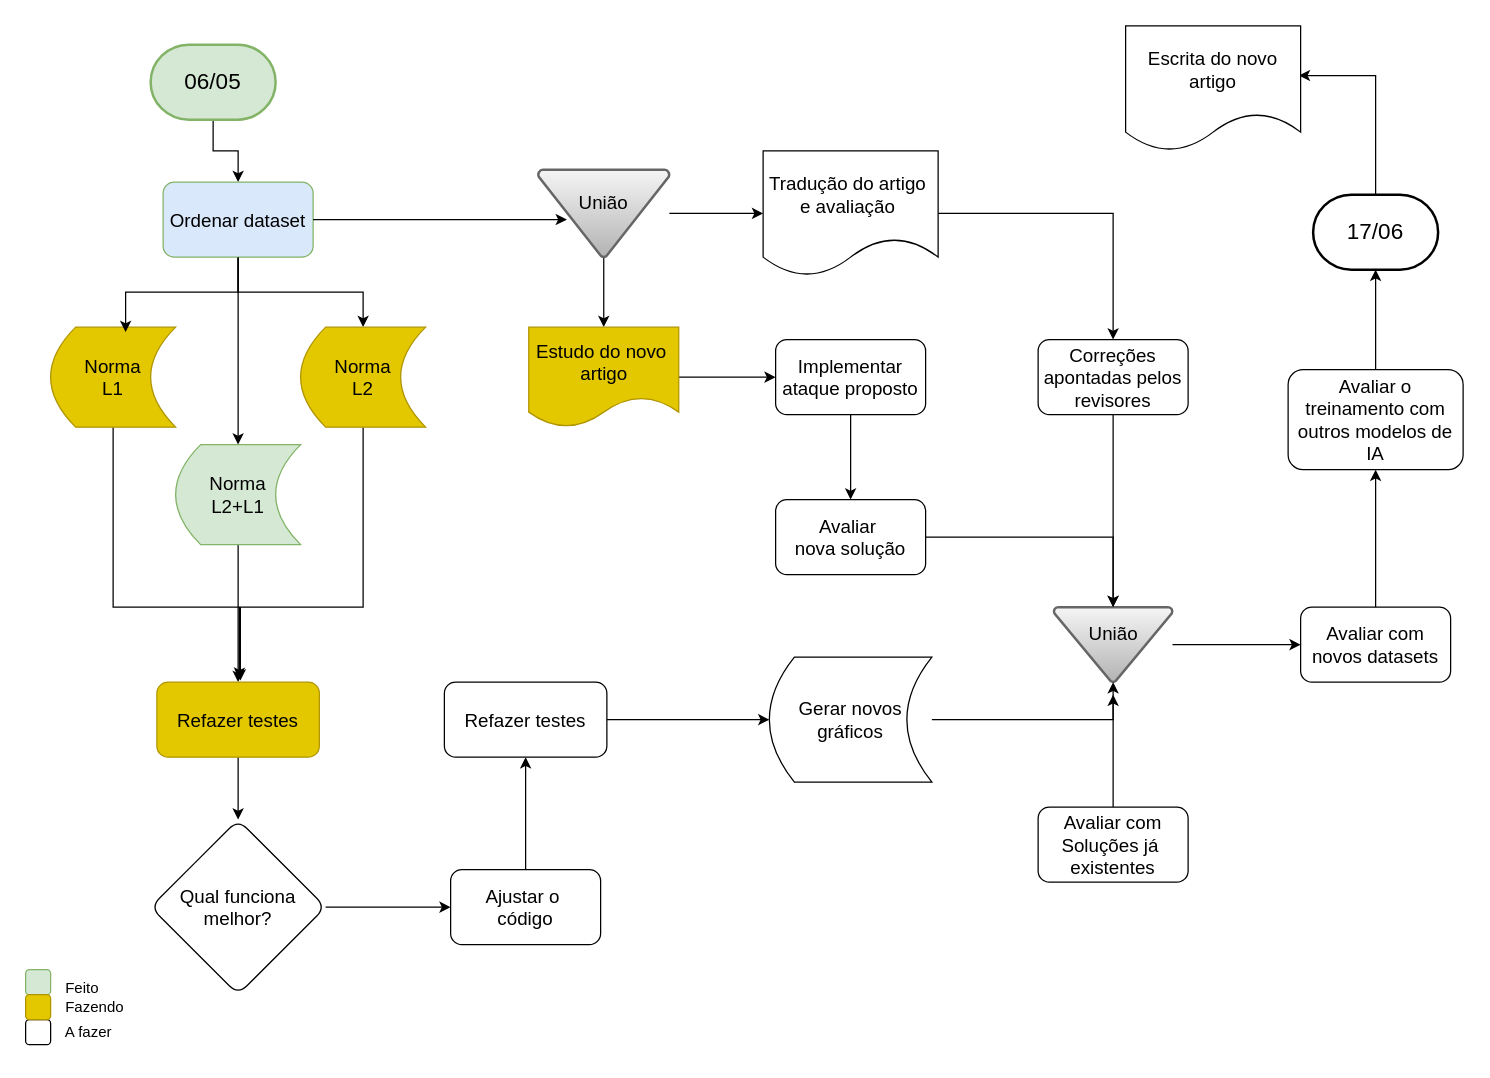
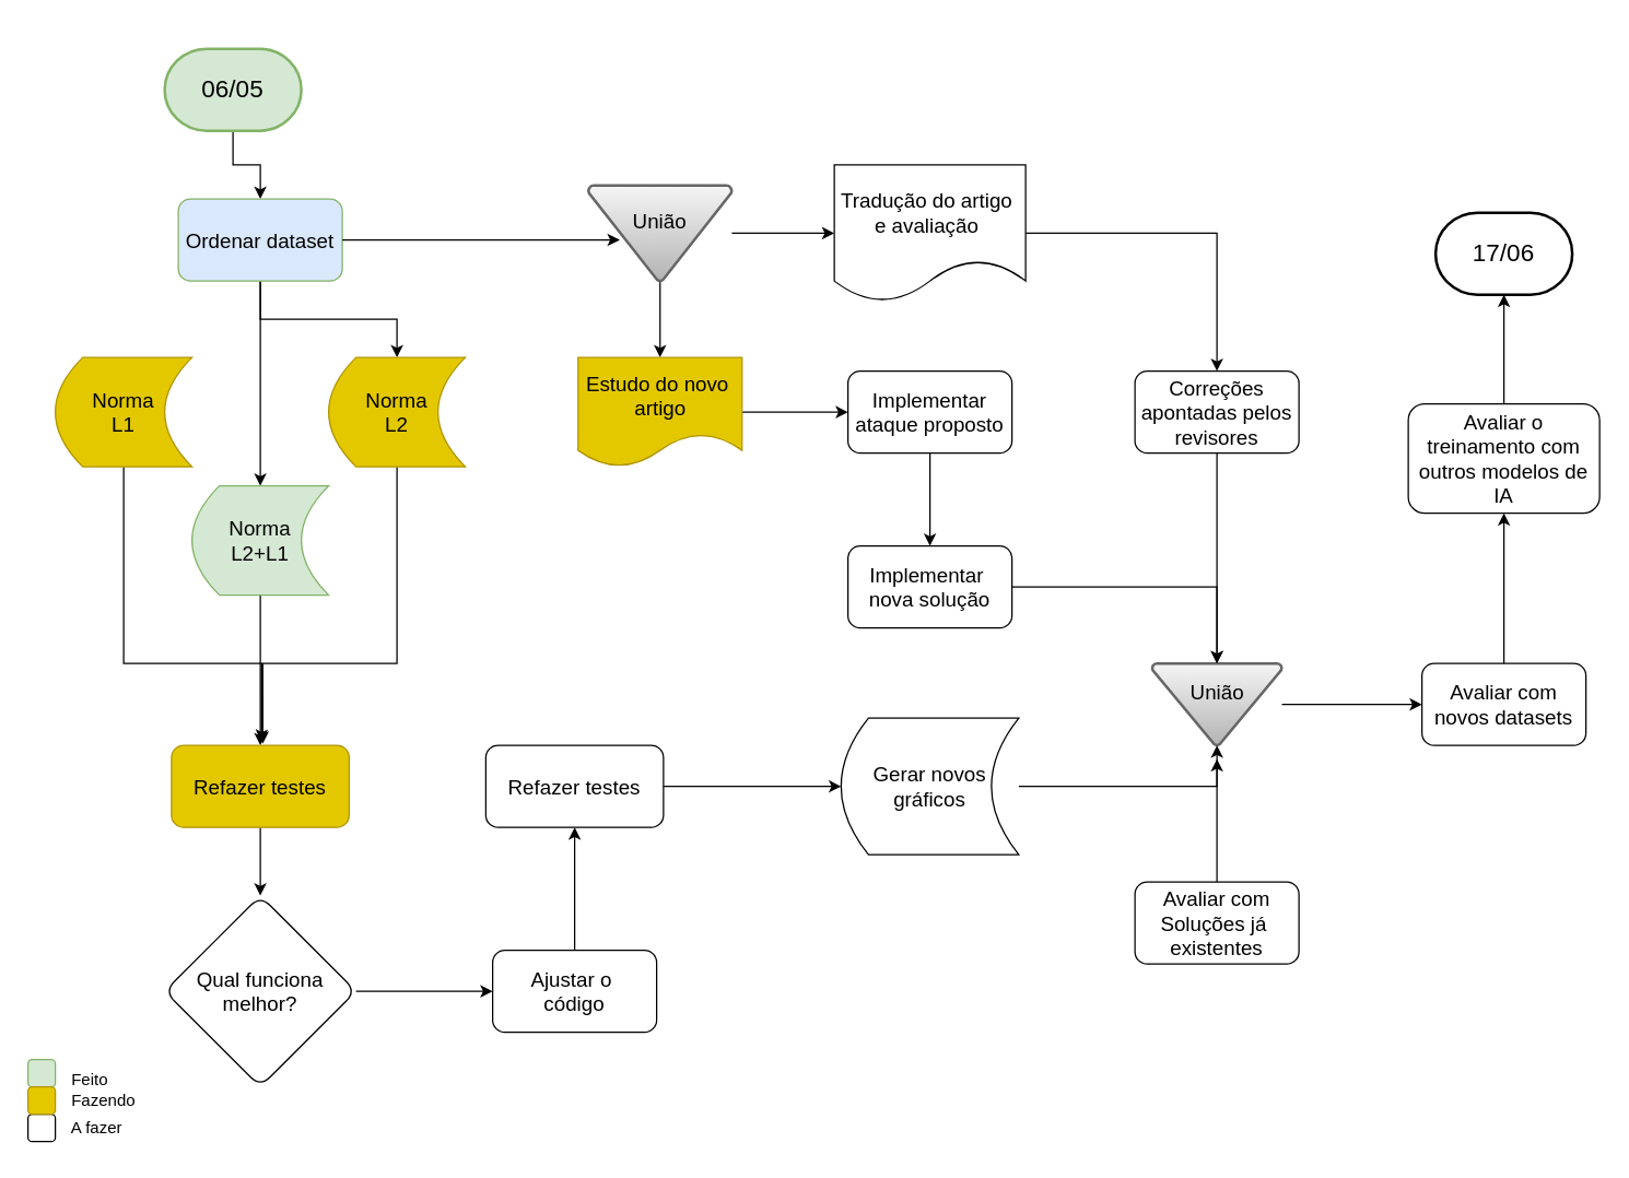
  <mxCell id="0" />
  <mxCell id="1" parent="0" />
  <mxCell id="2" value="" style="edgeStyle=orthogonalEdgeStyle;rounded=0;orthogonalLoop=1;jettySize=auto;html=1;fontFamily=Helvetica;fontSize=12;fontColor=default;" edge="1" parent="1" source="3" target="8"><mxGeometry relative="1" as="geometry" /></mxCell>
  <mxCell id="3" value="&lt;font style=&quot;font-size: 18px;&quot;&gt;06/05&lt;/font&gt;" style="strokeWidth=2;html=1;shape=mxgraph.flowchart.terminator;whiteSpace=wrap;fillColor=#d5e8d4;strokeColor=#82b366;" vertex="1" parent="1"><mxGeometry x="120" y="35" width="100" height="60" as="geometry" /></mxCell>
- <mxCell id="4" style="edgeStyle=orthogonalEdgeStyle;rounded=0;orthogonalLoop=1;jettySize=auto;html=1;fontFamily=Helvetica;fontSize=12;fontColor=default;entryX=0.99;entryY=0.397;entryDx=0;entryDy=0;entryPerimeter=0;" edge="1" parent="1" source="5" target="44"><mxGeometry relative="1" as="geometry"><mxPoint x="1060" y="65" as="targetPoint" /><Array as="points"><mxPoint x="1100" y="60" /></Array></mxGeometry></mxCell>
  <mxCell id="5" value="&lt;font style=&quot;font-size: 18px;&quot;&gt;17/06&lt;/font&gt;" style="strokeWidth=2;html=1;shape=mxgraph.flowchart.terminator;whiteSpace=wrap;" vertex="1" parent="1"><mxGeometry x="1050" y="155" width="100" height="60" as="geometry" /></mxCell>
  <mxCell id="6" style="edgeStyle=orthogonalEdgeStyle;rounded=0;orthogonalLoop=1;jettySize=auto;html=1;fontFamily=Helvetica;fontSize=12;fontColor=default;" edge="1" parent="1" source="8" target="14"><mxGeometry relative="1" as="geometry" /></mxCell>
  <mxCell id="7" style="edgeStyle=orthogonalEdgeStyle;rounded=0;orthogonalLoop=1;jettySize=auto;html=1;entryX=0.5;entryY=0;entryDx=0;entryDy=0;fontFamily=Helvetica;fontSize=12;fontColor=default;" edge="1" parent="1" source="8" target="12"><mxGeometry relative="1" as="geometry" /></mxCell>
  <mxCell id="8" value="&lt;font style=&quot;font-size: 15px;&quot;&gt;Ordenar dataset&lt;/font&gt;" style="rounded=1;whiteSpace=wrap;html=1;fillColor=#dae8fc;strokeColor=#82b366;" vertex="1" parent="1"><mxGeometry x="130" y="145" width="120" height="60" as="geometry" /></mxCell>
  <mxCell id="9" style="edgeStyle=orthogonalEdgeStyle;rounded=0;orthogonalLoop=1;jettySize=auto;html=1;fontFamily=Helvetica;fontSize=12;fontColor=default;entryX=0.505;entryY=-0.044;entryDx=0;entryDy=0;entryPerimeter=0;" edge="1" parent="1" source="10" target="16"><mxGeometry relative="1" as="geometry"><mxPoint x="210" y="535" as="targetPoint" /><Array as="points"><mxPoint x="90" y="485" /><mxPoint x="191" y="485" /><mxPoint x="191" y="535" /><mxPoint x="191" y="535" /></Array></mxGeometry></mxCell>
  <mxCell id="10" value="&lt;font style=&quot;font-size: 15px;&quot;&gt;Norma&lt;br&gt;L1&lt;/font&gt;" style="shape=dataStorage;whiteSpace=wrap;html=1;fixedSize=1;fillColor=#e3c800;fontColor=#000000;strokeColor=#B09500;" vertex="1" parent="1"><mxGeometry x="40" y="261" width="100" height="80" as="geometry" /></mxCell>
  <mxCell id="11" style="edgeStyle=orthogonalEdgeStyle;rounded=0;orthogonalLoop=1;jettySize=auto;html=1;entryX=0.5;entryY=0;entryDx=0;entryDy=0;fontFamily=Helvetica;fontSize=12;fontColor=default;" edge="1" parent="1" source="12" target="16"><mxGeometry relative="1" as="geometry" /></mxCell>
  <mxCell id="12" value="&lt;font style=&quot;font-size: 15px;&quot;&gt;Norma&lt;br&gt;L2+L1&lt;/font&gt;" style="shape=dataStorage;whiteSpace=wrap;html=1;fixedSize=1;fillColor=#d5e8d4;strokeColor=#82b366;" vertex="1" parent="1"><mxGeometry x="140" y="355" width="100" height="80" as="geometry" /></mxCell>
  <mxCell id="13" style="edgeStyle=orthogonalEdgeStyle;rounded=0;orthogonalLoop=1;jettySize=auto;html=1;fontFamily=Helvetica;fontSize=12;fontColor=default;entryX=0.514;entryY=-0.021;entryDx=0;entryDy=0;entryPerimeter=0;" edge="1" parent="1" source="14" target="16"><mxGeometry relative="1" as="geometry"><mxPoint x="210" y="535" as="targetPoint" /><Array as="points"><mxPoint x="290" y="485" /><mxPoint x="192" y="485" /></Array></mxGeometry></mxCell>
  <mxCell id="14" value="&lt;font style=&quot;font-size: 15px;&quot;&gt;Norma&lt;br&gt;L2&lt;/font&gt;" style="shape=dataStorage;whiteSpace=wrap;html=1;fixedSize=1;fillColor=#e3c800;fontColor=#000000;strokeColor=#B09500;" vertex="1" parent="1"><mxGeometry x="240" y="261" width="100" height="80" as="geometry" /></mxCell>
  <mxCell id="15" style="edgeStyle=orthogonalEdgeStyle;rounded=0;orthogonalLoop=1;jettySize=auto;html=1;entryX=0.5;entryY=0;entryDx=0;entryDy=0;fontFamily=Helvetica;fontSize=12;fontColor=default;" edge="1" parent="1" source="16" target="18"><mxGeometry relative="1" as="geometry" /></mxCell>
  <mxCell id="16" value="&lt;font style=&quot;font-size: 15px;&quot;&gt;Refazer testes&lt;/font&gt;" style="rounded=1;whiteSpace=wrap;html=1;fillColor=#e3c800;fontColor=#000000;strokeColor=#B09500;" vertex="1" parent="1"><mxGeometry x="125" y="545" width="130" height="60" as="geometry" /></mxCell>
  <mxCell id="17" style="edgeStyle=orthogonalEdgeStyle;rounded=0;orthogonalLoop=1;jettySize=auto;html=1;entryX=0;entryY=0.5;entryDx=0;entryDy=0;fontFamily=Helvetica;fontSize=12;fontColor=default;" edge="1" parent="1" source="18" target="20"><mxGeometry relative="1" as="geometry" /></mxCell>
  <mxCell id="18" value="&lt;font style=&quot;font-size: 15px;&quot;&gt;Qual funciona melhor?&lt;/font&gt;" style="rhombus;whiteSpace=wrap;html=1;rounded=1;strokeColor=default;align=center;verticalAlign=middle;fontFamily=Helvetica;fontSize=12;fontColor=default;fillColor=default;" vertex="1" parent="1"><mxGeometry x="120" y="655" width="140" height="140" as="geometry" /></mxCell>
  <mxCell id="19" style="edgeStyle=orthogonalEdgeStyle;rounded=0;orthogonalLoop=1;jettySize=auto;html=1;entryX=0.5;entryY=1;entryDx=0;entryDy=0;fontFamily=Helvetica;fontSize=12;fontColor=default;" edge="1" parent="1" source="20" target="22"><mxGeometry relative="1" as="geometry" /></mxCell>
  <mxCell id="20" value="&lt;font style=&quot;font-size: 15px;&quot;&gt;Ajustar o&amp;nbsp;&lt;br&gt;código&lt;/font&gt;" style="rounded=1;whiteSpace=wrap;html=1;strokeColor=default;align=center;verticalAlign=middle;fontFamily=Helvetica;fontSize=12;fontColor=default;fillColor=default;" vertex="1" parent="1"><mxGeometry x="360" y="695" width="120" height="60" as="geometry" /></mxCell>
  <mxCell id="21" style="edgeStyle=orthogonalEdgeStyle;rounded=0;orthogonalLoop=1;jettySize=auto;html=1;entryX=0;entryY=0.5;entryDx=0;entryDy=0;fontFamily=Helvetica;fontSize=12;fontColor=default;" edge="1" parent="1" source="22" target="26"><mxGeometry relative="1" as="geometry" /></mxCell>
  <mxCell id="22" value="&lt;font style=&quot;font-size: 15px;&quot;&gt;Refazer testes&lt;/font&gt;" style="rounded=1;whiteSpace=wrap;html=1;" vertex="1" parent="1"><mxGeometry x="355" y="545" width="130" height="60" as="geometry" /></mxCell>
  <mxCell id="23" style="edgeStyle=orthogonalEdgeStyle;rounded=0;orthogonalLoop=1;jettySize=auto;html=1;entryX=0;entryY=0.5;entryDx=0;entryDy=0;fontFamily=Helvetica;fontSize=12;fontColor=default;" edge="1" parent="1" source="25" target="37"><mxGeometry relative="1" as="geometry" /></mxCell>
  <mxCell id="24" style="edgeStyle=orthogonalEdgeStyle;rounded=0;orthogonalLoop=1;jettySize=auto;html=1;entryX=0.5;entryY=0;entryDx=0;entryDy=0;fontFamily=Helvetica;fontSize=12;fontColor=default;" edge="1" parent="1" source="25" target="28"><mxGeometry relative="1" as="geometry" /></mxCell>
  <mxCell id="25" value="&lt;font style=&quot;font-size: 15px;&quot;&gt;União&lt;/font&gt;&lt;div style=&quot;font-size: 15px;&quot;&gt;&lt;br&gt;&lt;/div&gt;" style="strokeWidth=2;html=1;shape=mxgraph.flowchart.merge_or_storage;whiteSpace=wrap;rounded=1;align=center;verticalAlign=middle;fontFamily=Helvetica;fontSize=12;fillColor=#f5f5f5;gradientColor=#b3b3b3;strokeColor=#666666;" vertex="1" parent="1"><mxGeometry x="430" y="135" width="105" height="70" as="geometry" /></mxCell>
  <mxCell id="26" value="&lt;font style=&quot;font-size: 15px;&quot;&gt;Gerar novos&lt;br&gt;gráficos&lt;/font&gt;" style="shape=dataStorage;whiteSpace=wrap;html=1;fixedSize=1;rounded=1;strokeColor=default;align=center;verticalAlign=middle;fontFamily=Helvetica;fontSize=12;fontColor=default;fillColor=default;" vertex="1" parent="1"><mxGeometry x="615" y="525" width="130" height="100" as="geometry" /></mxCell>
  <mxCell id="27" style="edgeStyle=orthogonalEdgeStyle;rounded=0;orthogonalLoop=1;jettySize=auto;html=1;entryX=0;entryY=0.5;entryDx=0;entryDy=0;fontFamily=Helvetica;fontSize=12;fontColor=default;" edge="1" parent="1" source="28" target="30"><mxGeometry relative="1" as="geometry" /></mxCell>
  <mxCell id="28" value="&lt;font style=&quot;font-size: 15px;&quot;&gt;Estudo do novo&amp;nbsp;&lt;/font&gt;&lt;div style=&quot;font-size: 15px;&quot;&gt;&lt;font style=&quot;font-size: 15px;&quot;&gt;artigo&lt;/font&gt;&lt;/div&gt;" style="shape=document;whiteSpace=wrap;html=1;boundedLbl=1;rounded=1;strokeColor=#B09500;align=center;verticalAlign=middle;fontFamily=Helvetica;fontSize=12;fontColor=#000000;fillColor=#e3c800;" vertex="1" parent="1"><mxGeometry x="422.5" y="261" width="120" height="80" as="geometry" /></mxCell>
  <mxCell id="29" style="edgeStyle=orthogonalEdgeStyle;rounded=0;orthogonalLoop=1;jettySize=auto;html=1;entryX=0.5;entryY=0;entryDx=0;entryDy=0;fontFamily=Helvetica;fontSize=12;fontColor=default;" edge="1" parent="1" source="30" target="31"><mxGeometry relative="1" as="geometry" /></mxCell>
  <mxCell id="30" value="&lt;font style=&quot;font-size: 15px;&quot;&gt;Implementar&lt;br&gt;ataque proposto&lt;/font&gt;" style="rounded=1;whiteSpace=wrap;html=1;strokeColor=default;align=center;verticalAlign=middle;fontFamily=Helvetica;fontSize=12;fontColor=default;fillColor=default;" vertex="1" parent="1"><mxGeometry x="620" y="271" width="120" height="60" as="geometry" /></mxCell>
- <mxCell id="31" value="&lt;font style=&quot;font-size: 15px;&quot;&gt;Avaliar&amp;nbsp;&lt;br&gt;nova solução&lt;/font&gt;" style="rounded=1;whiteSpace=wrap;html=1;strokeColor=default;align=center;verticalAlign=middle;fontFamily=Helvetica;fontSize=12;fontColor=default;fillColor=default;" vertex="1" parent="1"><mxGeometry x="620" y="399" width="120" height="60" as="geometry" /></mxCell>
+ <mxCell id="31" value="&lt;font style=&quot;font-size: 15px;&quot;&gt;Implementar&amp;nbsp;&lt;br&gt;nova solução&lt;/font&gt;" style="rounded=1;whiteSpace=wrap;html=1;strokeColor=default;align=center;verticalAlign=middle;fontFamily=Helvetica;fontSize=12;fontColor=default;fillColor=default;" vertex="1" parent="1"><mxGeometry x="620" y="399" width="120" height="60" as="geometry" /></mxCell>
  <mxCell id="32" style="edgeStyle=orthogonalEdgeStyle;rounded=0;orthogonalLoop=1;jettySize=auto;html=1;entryX=0;entryY=0.5;entryDx=0;entryDy=0;fontFamily=Helvetica;fontSize=12;fontColor=default;" edge="1" parent="1" source="33" target="39"><mxGeometry relative="1" as="geometry" /></mxCell>
  <mxCell id="33" value="&lt;font style=&quot;font-size: 15px;&quot;&gt;União&lt;/font&gt;&lt;div style=&quot;font-size: 15px;&quot;&gt;&lt;br&gt;&lt;/div&gt;" style="strokeWidth=2;html=1;shape=mxgraph.flowchart.merge_or_storage;whiteSpace=wrap;rounded=1;strokeColor=#666666;align=center;verticalAlign=middle;fontFamily=Helvetica;fontSize=12;fillColor=#f5f5f5;gradientColor=#b3b3b3;" vertex="1" parent="1"><mxGeometry x="842.5" y="485" width="95" height="60" as="geometry" /></mxCell>
  <mxCell id="34" style="edgeStyle=orthogonalEdgeStyle;rounded=0;orthogonalLoop=1;jettySize=auto;html=1;fontFamily=Helvetica;fontSize=12;fontColor=default;" edge="1" parent="1" source="35"><mxGeometry relative="1" as="geometry"><mxPoint x="890" y="555" as="targetPoint" /></mxGeometry></mxCell>
  <mxCell id="35" value="&lt;font style=&quot;font-size: 15px;&quot;&gt;Avaliar com&lt;br&gt;Soluções já&amp;nbsp;&lt;br&gt;existentes&lt;/font&gt;" style="rounded=1;whiteSpace=wrap;html=1;strokeColor=default;align=center;verticalAlign=middle;fontFamily=Helvetica;fontSize=12;fontColor=default;fillColor=default;" vertex="1" parent="1"><mxGeometry x="830" y="645" width="120" height="60" as="geometry" /></mxCell>
  <mxCell id="36" style="edgeStyle=orthogonalEdgeStyle;rounded=0;orthogonalLoop=1;jettySize=auto;html=1;entryX=0.5;entryY=0;entryDx=0;entryDy=0;fontFamily=Helvetica;fontSize=12;fontColor=default;" edge="1" parent="1" source="37" target="41"><mxGeometry relative="1" as="geometry" /></mxCell>
  <mxCell id="37" value="&lt;font style=&quot;font-size: 15px;&quot;&gt;Tradução do artigo&amp;nbsp;&lt;br&gt;e avaliação&amp;nbsp;&lt;/font&gt;" style="shape=document;whiteSpace=wrap;html=1;boundedLbl=1;rounded=1;strokeColor=default;align=center;verticalAlign=middle;fontFamily=Helvetica;fontSize=12;fontColor=default;fillColor=default;" vertex="1" parent="1"><mxGeometry x="610" y="120" width="140" height="100" as="geometry" /></mxCell>
  <mxCell id="38" style="edgeStyle=orthogonalEdgeStyle;rounded=0;orthogonalLoop=1;jettySize=auto;html=1;entryX=0.5;entryY=1;entryDx=0;entryDy=0;fontFamily=Helvetica;fontSize=12;fontColor=default;" edge="1" parent="1" source="39" target="43"><mxGeometry relative="1" as="geometry" /></mxCell>
  <mxCell id="39" value="&lt;font style=&quot;font-size: 15px;&quot;&gt;Avaliar com novos datasets&lt;/font&gt;" style="rounded=1;whiteSpace=wrap;html=1;strokeColor=default;align=center;verticalAlign=middle;fontFamily=Helvetica;fontSize=12;fontColor=default;fillColor=default;" vertex="1" parent="1"><mxGeometry x="1040" y="485" width="120" height="60" as="geometry" /></mxCell>
  <mxCell id="40" style="edgeStyle=orthogonalEdgeStyle;rounded=0;orthogonalLoop=1;jettySize=auto;html=1;fontFamily=Helvetica;fontSize=12;fontColor=default;" edge="1" parent="1" source="41"><mxGeometry relative="1" as="geometry"><mxPoint x="890" y="485" as="targetPoint" /></mxGeometry></mxCell>
  <mxCell id="41" value="&lt;font style=&quot;font-size: 15px;&quot;&gt;Correções apontadas pelos revisores&lt;/font&gt;" style="rounded=1;whiteSpace=wrap;html=1;strokeColor=default;align=center;verticalAlign=middle;fontFamily=Helvetica;fontSize=12;fontColor=default;fillColor=default;" vertex="1" parent="1"><mxGeometry x="830" y="271" width="120" height="60" as="geometry" /></mxCell>
  <mxCell id="42" value="" style="edgeStyle=orthogonalEdgeStyle;rounded=0;orthogonalLoop=1;jettySize=auto;html=1;fontFamily=Helvetica;fontSize=12;fontColor=default;" edge="1" parent="1" source="43" target="5"><mxGeometry relative="1" as="geometry" /></mxCell>
  <mxCell id="43" value="&lt;font style=&quot;font-size: 15px;&quot;&gt;Avaliar o treinamento com outros modelos de IA&lt;/font&gt;" style="rounded=1;whiteSpace=wrap;html=1;strokeColor=default;align=center;verticalAlign=middle;fontFamily=Helvetica;fontSize=12;fontColor=default;fillColor=default;" vertex="1" parent="1"><mxGeometry x="1030" y="295" width="140" height="80" as="geometry" /></mxCell>
- <mxCell id="44" value="&lt;span style=&quot;font-size: 15px;&quot;&gt;Escrita do novo artigo&lt;/span&gt;" style="shape=document;whiteSpace=wrap;html=1;boundedLbl=1;rounded=1;strokeColor=default;align=center;verticalAlign=middle;fontFamily=Helvetica;fontSize=12;fontColor=default;fillColor=default;" vertex="1" parent="1"><mxGeometry x="900" y="20" width="140" height="100" as="geometry" /></mxCell>
- <mxCell id="45" style="edgeStyle=orthogonalEdgeStyle;rounded=0;orthogonalLoop=1;jettySize=auto;html=1;entryX=0.6;entryY=0.05;entryDx=0;entryDy=0;entryPerimeter=0;fontFamily=Helvetica;fontSize=12;fontColor=default;" edge="1" parent="1" source="8" target="10"><mxGeometry relative="1" as="geometry" /></mxCell>
  <mxCell id="46" style="edgeStyle=orthogonalEdgeStyle;rounded=0;orthogonalLoop=1;jettySize=auto;html=1;entryX=0.219;entryY=0.571;entryDx=0;entryDy=0;entryPerimeter=0;fontFamily=Helvetica;fontSize=12;fontColor=default;" edge="1" parent="1" source="8" target="25"><mxGeometry relative="1" as="geometry" /></mxCell>
  <mxCell id="47" style="edgeStyle=orthogonalEdgeStyle;rounded=0;orthogonalLoop=1;jettySize=auto;html=1;exitX=1;exitY=0.5;exitDx=0;exitDy=0;entryX=0.5;entryY=0;entryDx=0;entryDy=0;entryPerimeter=0;fontFamily=Helvetica;fontSize=12;fontColor=default;" edge="1" parent="1" source="31" target="33"><mxGeometry relative="1" as="geometry" /></mxCell>
  <mxCell id="48" style="edgeStyle=orthogonalEdgeStyle;rounded=0;orthogonalLoop=1;jettySize=auto;html=1;entryX=0.5;entryY=1;entryDx=0;entryDy=0;entryPerimeter=0;fontFamily=Helvetica;fontSize=12;fontColor=default;" edge="1" parent="1" source="26" target="33"><mxGeometry relative="1" as="geometry" /></mxCell>
  <mxCell id="49" value="" style="whiteSpace=wrap;html=1;aspect=fixed;rounded=1;strokeColor=default;align=center;verticalAlign=middle;fontFamily=Helvetica;fontSize=12;fontColor=default;fillColor=default;" vertex="1" parent="1"><mxGeometry x="20" y="815" width="20" height="20" as="geometry" /></mxCell>
  <mxCell id="50" value="" style="whiteSpace=wrap;html=1;aspect=fixed;rounded=1;strokeColor=#82b366;align=center;verticalAlign=middle;fontFamily=Helvetica;fontSize=12;fillColor=#d5e8d4;" vertex="1" parent="1"><mxGeometry x="20" y="775" width="20" height="20" as="geometry" /></mxCell>
  <mxCell id="51" value="" style="whiteSpace=wrap;html=1;aspect=fixed;rounded=1;strokeColor=#B09500;align=center;verticalAlign=middle;fontFamily=Helvetica;fontSize=12;fontColor=#000000;fillColor=#e3c800;" vertex="1" parent="1"><mxGeometry x="20" y="795" width="20" height="20" as="geometry" /></mxCell>
  <mxCell id="52" value="Feito" style="text;html=1;align=center;verticalAlign=middle;resizable=0;points=[];autosize=1;strokeColor=none;fillColor=none;fontFamily=Helvetica;fontSize=12;fontColor=default;" vertex="1" parent="1"><mxGeometry x="40" y="775" width="50" height="30" as="geometry" /></mxCell>
  <mxCell id="53" value="Fazendo" style="text;html=1;align=center;verticalAlign=middle;resizable=0;points=[];autosize=1;strokeColor=none;fillColor=none;fontFamily=Helvetica;fontSize=12;fontColor=default;" vertex="1" parent="1"><mxGeometry x="40" y="790" width="70" height="30" as="geometry" /></mxCell>
  <mxCell id="54" value="A fazer" style="text;html=1;align=center;verticalAlign=middle;resizable=0;points=[];autosize=1;strokeColor=none;fillColor=none;fontFamily=Helvetica;fontSize=12;fontColor=default;" vertex="1" parent="1"><mxGeometry x="40" y="810" width="60" height="30" as="geometry" /></mxCell>
